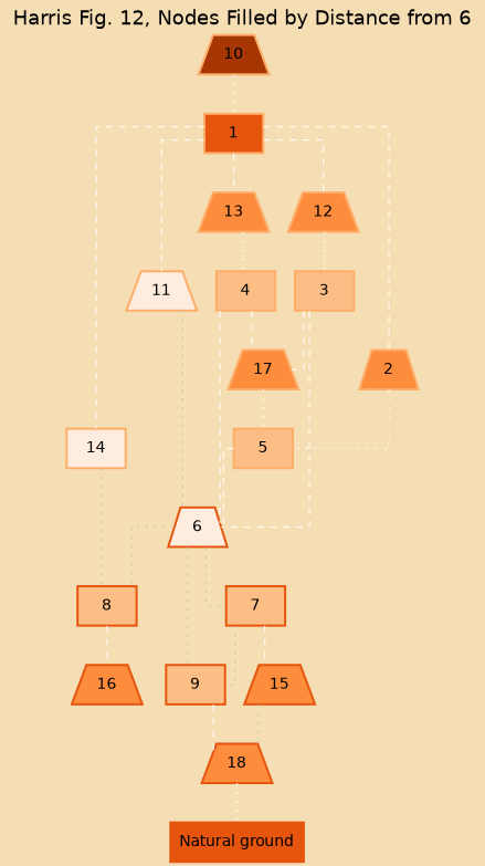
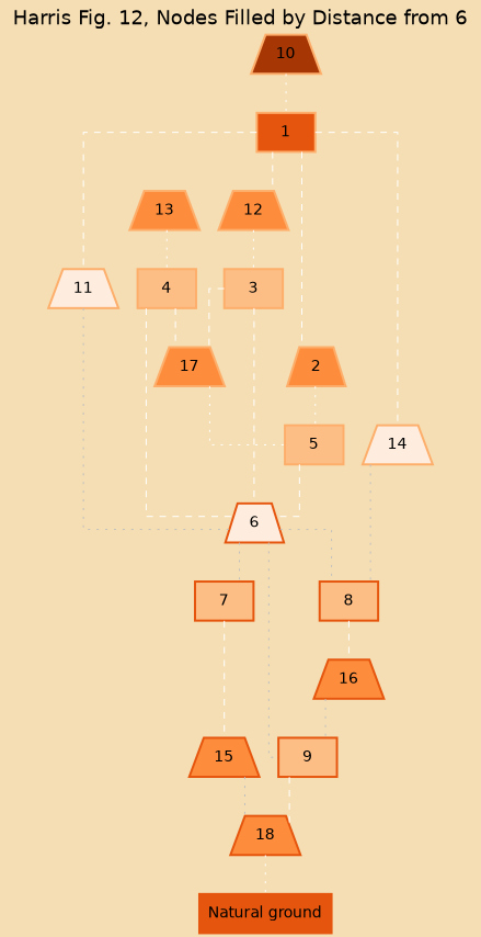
  digraph {
    bgcolor="/x11/wheat"
    fontcolor="/x11/black"
    fontname=helvetica
    fontsize=18
    label="Harris Fig. 12, Nodes Filled by Distance from 6"
    labelloc=t
    splines=ortho
    node [color="/oranges3/2" fillcolor="/oranges5/3" fontcolor=black fontname=helvetica fontsize=14 penwidth=2.0 shape=trapezium style=filled]
    edge [arrowhead=none color="/x11/white" fontcolor="/x11/black" fontname=helvetica fontsize=14 style=dotted]
    10 [fillcolor="/oranges5/5"]
    "Natural ground" [color="/oranges3/3" fillcolor="/oranges5/4" shape=box]
    1 [fillcolor="/oranges5/4" shape=box]
    2
    11 [fillcolor="/oranges5/1"]
    12
    13
-   14 [fillcolor="/oranges5/1" shape=box]
+   14 [fillcolor="/oranges5/1"]
    5 [fillcolor="/oranges5/2" shape=box]
    6 [color="/oranges3/3" fillcolor="/oranges5/1"]
    3 [fillcolor="/oranges5/2" shape=box]
    4 [fillcolor="/oranges5/2" shape=box]
    8 [color="/oranges3/3" fillcolor="/oranges5/2" shape=box]
    17
    7 [color="/oranges3/3" fillcolor="/oranges5/2" shape=box]
    9 [color="/oranges3/3" fillcolor="/oranges5/2" shape=box]
    15 [color="/oranges3/3"]
    16 [color="/oranges3/3"]
    18 [color="/oranges3/3"]
    subgraph sub_1 {
      rank=source
      10
    }
    subgraph sub_2 {
      rank=sink
      "Natural ground"
    }
    10 -> 1
    1 -> 2 [style=dashed]
    1 -> 11 [style=dashed]
    1 -> 12 [style=dashed]
-   1 -> 13 [style=dashed]
    1 -> 14 [style=dashed]
    2 -> 5
    11 -> 6 [color="/x11/gray75"]
    12 -> 3
    13 -> 4
    14 -> 8 [color="/x11/gray75"]
    5 -> 6 [style=dashed]
    6 -> 8 [color="/x11/gray75"]
    6 -> 7 [color="/x11/gray75"]
    6 -> 9 [color="/x11/gray75"]
    3 -> 6 [style=dashed]
    3 -> 17 [style=dashed]
    4 -> 6 [style=dashed]
    4 -> 17 [style=dashed]
    8 -> 16 [style=dashed]
    17 -> 5
    7 -> 15 [style=dashed]
    9 -> 18 [style=dashed]
    15 -> 18 [color="/x11/gray75"]
-   7 -> 9 [color="/x11/gray75"]
+   16 -> 9 [color="/x11/gray75"]
    18 -> "Natural ground"
  }
